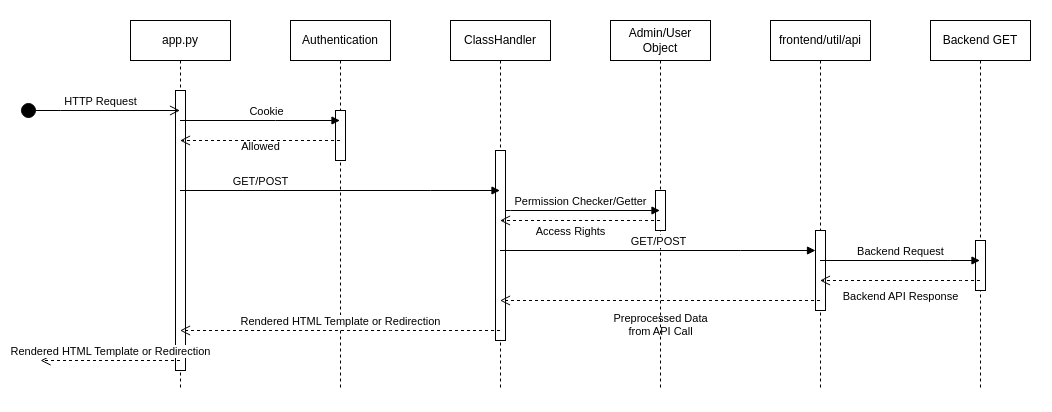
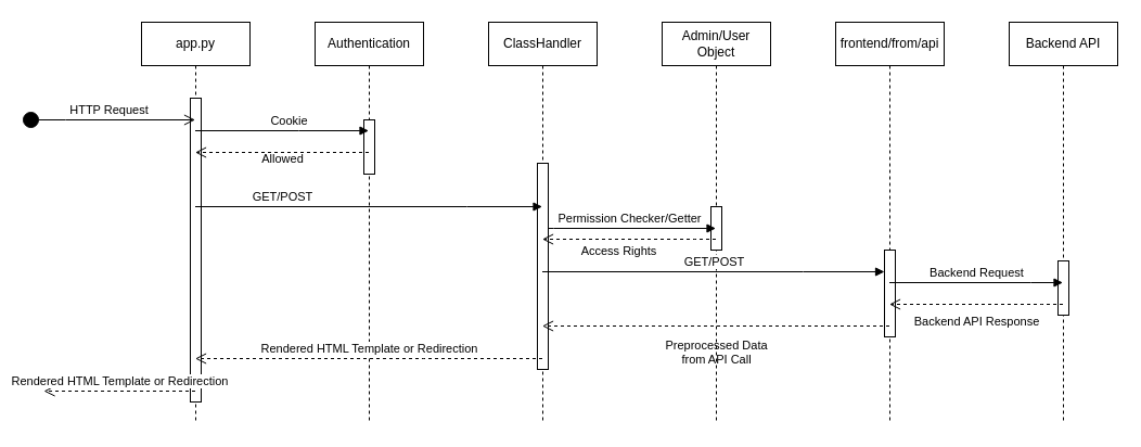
  <mxCell id="0" />
  <mxCell id="1" parent="0" />
  <mxCell id="2" value="app.py" style="shape=umlLifeline;perimeter=lifelinePerimeter;whiteSpace=wrap;html=1;container=1;dropTarget=0;collapsible=0;recursiveResize=0;outlineConnect=0;portConstraint=eastwest;newEdgeStyle={&quot;edgeStyle&quot;:&quot;elbowEdgeStyle&quot;,&quot;elbow&quot;:&quot;vertical&quot;,&quot;curved&quot;:0,&quot;rounded&quot;:0};" parent="1" vertex="1"><mxGeometry y="20" width="100" height="370" as="geometry" x="130" /></mxCell>
  <mxCell id="3" value="" style="html=1;points=[[0,0,0,0,5],[0,1,0,0,-5],[1,0,0,0,5],[1,1,0,0,-5]];perimeter=orthogonalPerimeter;outlineConnect=0;targetShapes=umlLifeline;portConstraint=eastwest;newEdgeStyle={&quot;curved&quot;:0,&quot;rounded&quot;:0};" parent="2" vertex="1"><mxGeometry x="45" y="70" width="10" height="280" as="geometry" /></mxCell>
  <mxCell id="4" value="Allowed" style="html=1;verticalAlign=bottom;endArrow=open;dashed=1;endSize=8;curved=0;rounded=0;" parent="2" source="3" target="2" edge="1"><mxGeometry y="110" relative="1" as="geometry"><mxPoint x="190" y="180" as="sourcePoint" /><mxPoint x="20" y="150" as="targetPoint" /><Array as="points" /><mxPoint x="80" y="-75" as="offset" /></mxGeometry></mxCell>
  <mxCell id="5" value="ClassHandler" style="shape=umlLifeline;perimeter=lifelinePerimeter;whiteSpace=wrap;html=1;container=1;dropTarget=0;collapsible=0;recursiveResize=0;outlineConnect=0;portConstraint=eastwest;newEdgeStyle={&quot;edgeStyle&quot;:&quot;elbowEdgeStyle&quot;,&quot;elbow&quot;:&quot;vertical&quot;,&quot;curved&quot;:0,&quot;rounded&quot;:0};" parent="1" vertex="1"><mxGeometry x="450" y="20" width="100" height="370" as="geometry" /></mxCell>
  <mxCell id="6" value="" style="html=1;points=[[0,0,0,0,5],[0,1,0,0,-5],[1,0,0,0,5],[1,1,0,0,-5]];perimeter=orthogonalPerimeter;outlineConnect=0;targetShapes=umlLifeline;portConstraint=eastwest;newEdgeStyle={&quot;curved&quot;:0,&quot;rounded&quot;:0};" parent="5" vertex="1"><mxGeometry x="45" y="130" width="10" height="190" as="geometry" /></mxCell>
  <mxCell id="7" value="GET/POST" style="html=1;verticalAlign=bottom;endArrow=block;curved=0;rounded=0;" parent="1" source="2" target="5" edge="1"><mxGeometry x="-0.5" width="80" relative="1" as="geometry"><mxPoint x="200" y="190" as="sourcePoint" /><mxPoint x="460" y="190" as="targetPoint" /><Array as="points"><mxPoint x="430" y="190" /></Array><mxPoint as="offset" /></mxGeometry></mxCell>
  <mxCell id="8" value="HTTP Request" style="html=1;verticalAlign=bottom;startArrow=circle;startFill=1;endArrow=open;startSize=6;endSize=8;curved=0;rounded=0;" parent="1" target="2" edge="1"><mxGeometry width="80" relative="1" as="geometry"><mxPoint x="20" y="110" as="sourcePoint" /><mxPoint x="110" y="110" as="targetPoint" /><Array as="points"><mxPoint x="60" y="110" /></Array></mxGeometry></mxCell>
  <mxCell id="9" value="Authentication" style="shape=umlLifeline;perimeter=lifelinePerimeter;whiteSpace=wrap;html=1;container=1;dropTarget=0;collapsible=0;recursiveResize=0;outlineConnect=0;portConstraint=eastwest;newEdgeStyle={&quot;curved&quot;:0,&quot;rounded&quot;:0};" parent="1" vertex="1"><mxGeometry x="290" y="20" width="100" height="370" as="geometry" /></mxCell>
  <mxCell id="10" value="" style="html=1;points=[[0,0,0,0,5],[0,1,0,0,-5],[1,0,0,0,5],[1,1,0,0,-5]];perimeter=orthogonalPerimeter;outlineConnect=0;targetShapes=umlLifeline;portConstraint=eastwest;newEdgeStyle={&quot;curved&quot;:0,&quot;rounded&quot;:0};" parent="9" vertex="1"><mxGeometry x="45" y="90" width="10" height="50" as="geometry" /></mxCell>
  <mxCell id="11" value="Cookie" style="html=1;verticalAlign=bottom;endArrow=block;curved=0;rounded=0;" parent="1" source="2" target="9" edge="1"><mxGeometry x="0.077" width="80" relative="1" as="geometry"><mxPoint x="200" y="120" as="sourcePoint" /><mxPoint x="320" y="120" as="targetPoint" /><Array as="points"><mxPoint x="275" y="120" /></Array><mxPoint as="offset" /></mxGeometry></mxCell>
- <mxCell id="12" value="frontend/util/api" style="shape=umlLifeline;perimeter=lifelinePerimeter;whiteSpace=wrap;html=1;container=1;dropTarget=0;collapsible=0;recursiveResize=0;outlineConnect=0;portConstraint=eastwest;newEdgeStyle={&quot;curved&quot;:0,&quot;rounded&quot;:0};" parent="1" vertex="1"><mxGeometry x="770" y="20" width="100" height="370" as="geometry" /></mxCell>
+ <mxCell id="12" value="frontend/from/api" style="shape=umlLifeline;perimeter=lifelinePerimeter;whiteSpace=wrap;html=1;container=1;dropTarget=0;collapsible=0;recursiveResize=0;outlineConnect=0;portConstraint=eastwest;newEdgeStyle={&quot;curved&quot;:0,&quot;rounded&quot;:0};" parent="1" vertex="1"><mxGeometry x="770" y="20" width="100" height="370" as="geometry" /></mxCell>
  <mxCell id="13" value="" style="html=1;points=[[0,0,0,0,5],[0,1,0,0,-5],[1,0,0,0,5],[1,1,0,0,-5]];perimeter=orthogonalPerimeter;outlineConnect=0;targetShapes=umlLifeline;portConstraint=eastwest;newEdgeStyle={&quot;curved&quot;:0,&quot;rounded&quot;:0};" parent="12" vertex="1"><mxGeometry x="45" y="210" width="10" height="80" as="geometry" /></mxCell>
  <mxCell id="14" value="" style="html=1;verticalAlign=bottom;endArrow=open;dashed=1;endSize=8;curved=0;rounded=0;" parent="1" source="9" target="2" edge="1"><mxGeometry relative="1" as="geometry"><mxPoint x="320" y="140" as="sourcePoint" /><mxPoint x="200" y="140" as="targetPoint" /><Array as="points"><mxPoint x="275" y="140" /></Array></mxGeometry></mxCell>
  <mxCell id="15" value="Preprocessed Data &lt;br&gt;from API Call" style="html=1;verticalAlign=bottom;endArrow=open;dashed=1;endSize=8;curved=0;rounded=0;" parent="1" source="12" target="5" edge="1"><mxGeometry x="-0.001" y="40" relative="1" as="geometry"><mxPoint x="659.5" y="260" as="sourcePoint" /><mxPoint x="500.308" y="260" as="targetPoint" /><mxPoint as="offset" /><Array as="points"><mxPoint x="780" y="300" /></Array></mxGeometry></mxCell>
  <mxCell id="16" value="Rendered HTML Template or Redirection" style="html=1;verticalAlign=bottom;endArrow=open;dashed=1;endSize=8;curved=0;rounded=0;" parent="1" source="5" target="2" edge="1"><mxGeometry x="-0.002" relative="1" as="geometry"><mxPoint x="390" y="280" as="sourcePoint" /><mxPoint x="310" y="280" as="targetPoint" /><Array as="points"><mxPoint x="390" y="330" /></Array><mxPoint as="offset" /></mxGeometry></mxCell>
  <mxCell id="17" value="Rendered HTML Template or Redirection" style="html=1;verticalAlign=bottom;endArrow=open;dashed=1;endSize=8;curved=0;rounded=0;" parent="1" source="2" edge="1"><mxGeometry relative="1" as="geometry"><mxPoint x="140" y="360" as="sourcePoint" /><mxPoint x="40" y="360" as="targetPoint" /></mxGeometry></mxCell>
- <mxCell id="18" value="Backend GET" style="shape=umlLifeline;perimeter=lifelinePerimeter;whiteSpace=wrap;html=1;container=1;dropTarget=0;collapsible=0;recursiveResize=0;outlineConnect=0;portConstraint=eastwest;newEdgeStyle={&quot;curved&quot;:0,&quot;rounded&quot;:0};" parent="1" vertex="1"><mxGeometry x="930" y="20" width="100" height="370" as="geometry" /></mxCell>
+ <mxCell id="18" value="Backend API" style="shape=umlLifeline;perimeter=lifelinePerimeter;whiteSpace=wrap;html=1;container=1;dropTarget=0;collapsible=0;recursiveResize=0;outlineConnect=0;portConstraint=eastwest;newEdgeStyle={&quot;curved&quot;:0,&quot;rounded&quot;:0};" parent="1" vertex="1"><mxGeometry x="930" y="20" width="100" height="370" as="geometry" /></mxCell>
  <mxCell id="19" value="" style="html=1;points=[[0,0,0,0,5],[0,1,0,0,-5],[1,0,0,0,5],[1,1,0,0,-5]];perimeter=orthogonalPerimeter;outlineConnect=0;targetShapes=umlLifeline;portConstraint=eastwest;newEdgeStyle={&quot;curved&quot;:0,&quot;rounded&quot;:0};" parent="18" vertex="1"><mxGeometry x="45" y="220" width="10" height="50" as="geometry" /></mxCell>
  <mxCell id="20" value="Backend Request" style="html=1;verticalAlign=bottom;endArrow=block;curved=0;rounded=0;" parent="1" source="12" target="18" edge="1"><mxGeometry width="80" relative="1" as="geometry"><mxPoint x="930" y="220" as="sourcePoint" /><mxPoint x="1030" y="220" as="targetPoint" /><Array as="points"><mxPoint x="950" y="260" /></Array></mxGeometry></mxCell>
  <mxCell id="21" value="Backend API Response" style="html=1;verticalAlign=bottom;endArrow=open;dashed=1;endSize=8;curved=0;rounded=0;" parent="1" source="18" target="12" edge="1"><mxGeometry y="25" relative="1" as="geometry"><mxPoint x="1030" y="230" as="sourcePoint" /><mxPoint x="920" y="230" as="targetPoint" /><mxPoint as="offset" /><Array as="points"><mxPoint x="960" y="280" /></Array></mxGeometry></mxCell>
  <mxCell id="22" value="Admin/User Object" style="shape=umlLifeline;perimeter=lifelinePerimeter;whiteSpace=wrap;html=1;container=1;dropTarget=0;collapsible=0;recursiveResize=0;outlineConnect=0;portConstraint=eastwest;newEdgeStyle={&quot;curved&quot;:0,&quot;rounded&quot;:0};" parent="1" vertex="1"><mxGeometry x="610" y="20" width="100" height="370" as="geometry" /></mxCell>
  <mxCell id="23" value="" style="html=1;points=[[0,0,0,0,5],[0,1,0,0,-5],[1,0,0,0,5],[1,1,0,0,-5]];perimeter=orthogonalPerimeter;outlineConnect=0;targetShapes=umlLifeline;portConstraint=eastwest;newEdgeStyle={&quot;curved&quot;:0,&quot;rounded&quot;:0};" parent="22" vertex="1"><mxGeometry x="45" y="170" width="10" height="40" as="geometry" /></mxCell>
  <mxCell id="24" value="Permission Checker/Getter" style="html=1;verticalAlign=bottom;endArrow=block;curved=0;rounded=0;" parent="1" source="6" target="22" edge="1"><mxGeometry x="-0.029" width="80" relative="1" as="geometry"><mxPoint x="189.929" y="200" as="sourcePoint" /><mxPoint x="509.5" y="200" as="targetPoint" /><Array as="points"><mxPoint x="510" y="210" /></Array><mxPoint as="offset" /></mxGeometry></mxCell>
  <mxCell id="25" value="Access Rights" style="html=1;verticalAlign=bottom;endArrow=open;dashed=1;endSize=8;curved=0;rounded=0;" edge="1" parent="1" source="22" target="5"><mxGeometry x="0.122" y="20" relative="1" as="geometry"><mxPoint x="794.974" y="120" as="sourcePoint" /><mxPoint x="580" y="120" as="targetPoint" /><mxPoint as="offset" /><Array as="points"><mxPoint x="640" y="220" /></Array></mxGeometry></mxCell>
  <mxCell id="26" value="GET/POST" style="html=1;verticalAlign=bottom;endArrow=block;curved=0;rounded=0;" edge="1" parent="1" source="5" target="13"><mxGeometry width="80" relative="1" as="geometry"><mxPoint x="190" y="200" as="sourcePoint" /><mxPoint x="820" y="205" as="targetPoint" /><Array as="points"><mxPoint x="740" y="250" /></Array></mxGeometry></mxCell>
